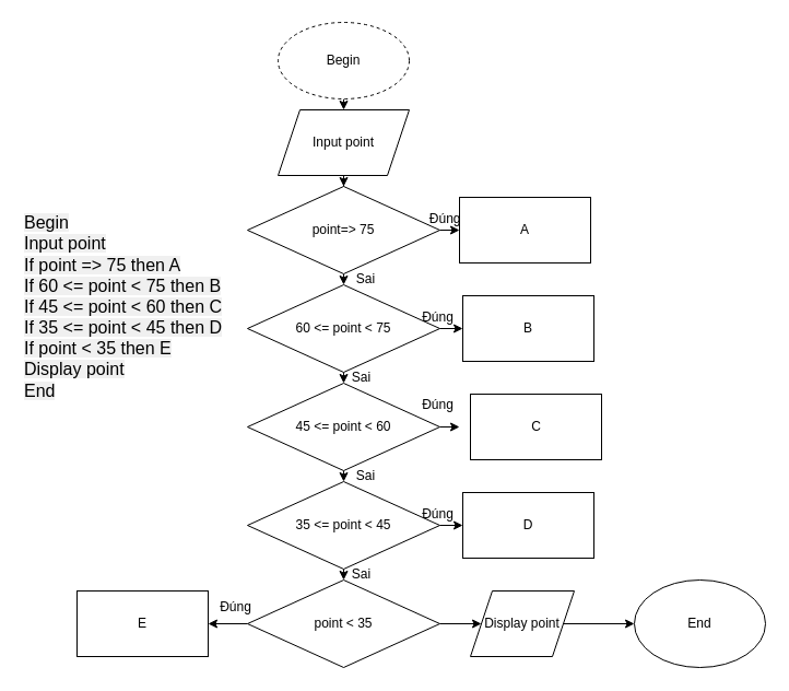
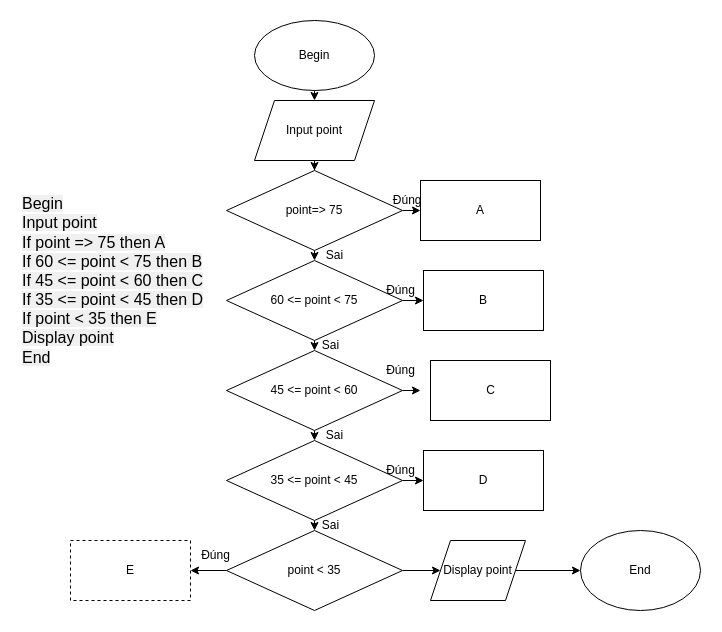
  <mxCell id="0" />
  <mxCell id="1" parent="0" />
  <mxCell id="2" value="&lt;span style=&quot;font-size: 16px; background-color: rgb(240, 240, 240);&quot;&gt;Begin&lt;/span&gt;&lt;br style=&quot;-webkit-font-smoothing: antialiased; font-size: 16px; background-color: rgb(240, 240, 240);&quot;&gt;&lt;span style=&quot;font-size: 16px; background-color: rgb(240, 240, 240);&quot;&gt;Input point&lt;/span&gt;&lt;br style=&quot;-webkit-font-smoothing: antialiased; font-size: 16px; background-color: rgb(240, 240, 240);&quot;&gt;&lt;span style=&quot;font-size: 16px; background-color: rgb(240, 240, 240);&quot;&gt;If point =&amp;gt; 75 then A&lt;/span&gt;&lt;br style=&quot;-webkit-font-smoothing: antialiased; font-size: 16px; background-color: rgb(240, 240, 240);&quot;&gt;&lt;span style=&quot;font-size: 16px; background-color: rgb(240, 240, 240);&quot;&gt;If 60 &amp;lt;= point &amp;lt; 75 then B&lt;/span&gt;&lt;br style=&quot;-webkit-font-smoothing: antialiased; font-size: 16px; background-color: rgb(240, 240, 240);&quot;&gt;&lt;span style=&quot;font-size: 16px; background-color: rgb(240, 240, 240);&quot;&gt;If 45 &amp;lt;= point &amp;lt; 60 then C&lt;/span&gt;&lt;br style=&quot;-webkit-font-smoothing: antialiased; font-size: 16px; background-color: rgb(240, 240, 240);&quot;&gt;&lt;span style=&quot;font-size: 16px; background-color: rgb(240, 240, 240);&quot;&gt;If 35 &amp;lt;= point &amp;lt; 45 then D&lt;/span&gt;&lt;br style=&quot;-webkit-font-smoothing: antialiased; font-size: 16px; background-color: rgb(240, 240, 240);&quot;&gt;&lt;span style=&quot;font-size: 16px; background-color: rgb(240, 240, 240);&quot;&gt;If point &amp;lt; 35 then E&lt;/span&gt;&lt;br style=&quot;-webkit-font-smoothing: antialiased; font-size: 16px; background-color: rgb(240, 240, 240);&quot;&gt;&lt;div style=&quot;&quot;&gt;&lt;span style=&quot;background-color: rgb(240, 240, 240); font-size: 16px;&quot;&gt;Display point&lt;/span&gt;&lt;/div&gt;&lt;div style=&quot;&quot;&gt;&lt;span style=&quot;font-size: 16px; background-color: rgb(240, 240, 240);&quot;&gt;End&lt;/span&gt;&lt;/div&gt;" style="text;html=1;strokeColor=none;fillColor=none;align=left;verticalAlign=middle;whiteSpace=wrap;rounded=0;" vertex="1" parent="1"><mxGeometry x="20" y="150" width="320" height="260" as="geometry" /></mxCell>
  <mxCell id="3" style="edgeStyle=orthogonalEdgeStyle;rounded=0;orthogonalLoop=1;jettySize=auto;html=1;exitX=0.5;exitY=1;exitDx=0;exitDy=0;entryX=0.5;entryY=0;entryDx=0;entryDy=0;" edge="1" parent="1" source="4" target="6"><mxGeometry relative="1" as="geometry" /></mxCell>
- <mxCell id="4" value="Begin" style="ellipse;whiteSpace=wrap;html=1;dashed=1;" vertex="1" parent="1"><mxGeometry x="254" y="20" width="120" height="70" as="geometry" /></mxCell>
+ <mxCell id="4" value="Begin" style="ellipse;whiteSpace=wrap;html=1;" vertex="1" parent="1"><mxGeometry x="254" y="20" width="120" height="70" as="geometry" /></mxCell>
  <mxCell id="5" style="edgeStyle=orthogonalEdgeStyle;rounded=0;orthogonalLoop=1;jettySize=auto;html=1;exitX=0.5;exitY=1;exitDx=0;exitDy=0;" edge="1" parent="1" source="6" target="9"><mxGeometry relative="1" as="geometry" /></mxCell>
  <mxCell id="6" value="Input point" style="shape=parallelogram;perimeter=parallelogramPerimeter;whiteSpace=wrap;html=1;fixedSize=1;" vertex="1" parent="1"><mxGeometry x="254" y="100" width="120" height="60" as="geometry" /></mxCell>
  <mxCell id="7" style="edgeStyle=orthogonalEdgeStyle;rounded=0;orthogonalLoop=1;jettySize=auto;html=1;exitX=0.5;exitY=1;exitDx=0;exitDy=0;entryX=0.5;entryY=0;entryDx=0;entryDy=0;" edge="1" parent="1" source="9" target="15"><mxGeometry relative="1" as="geometry" /></mxCell>
  <mxCell id="8" style="edgeStyle=orthogonalEdgeStyle;rounded=0;orthogonalLoop=1;jettySize=auto;html=1;exitX=1;exitY=0.5;exitDx=0;exitDy=0;entryX=0;entryY=0.5;entryDx=0;entryDy=0;" edge="1" parent="1" source="9" target="23"><mxGeometry relative="1" as="geometry" /></mxCell>
  <mxCell id="9" value="point=&amp;gt; 75" style="rhombus;whiteSpace=wrap;html=1;" vertex="1" parent="1"><mxGeometry x="226" y="170" width="176" height="80" as="geometry" /></mxCell>
  <mxCell id="10" style="edgeStyle=orthogonalEdgeStyle;rounded=0;orthogonalLoop=1;jettySize=auto;html=1;exitX=0.5;exitY=1;exitDx=0;exitDy=0;entryX=0.5;entryY=0;entryDx=0;entryDy=0;" edge="1" parent="1" source="12" target="18"><mxGeometry relative="1" as="geometry" /></mxCell>
  <mxCell id="11" style="edgeStyle=orthogonalEdgeStyle;rounded=0;orthogonalLoop=1;jettySize=auto;html=1;exitX=1;exitY=0.5;exitDx=0;exitDy=0;" edge="1" parent="1" source="12"><mxGeometry relative="1" as="geometry"><mxPoint x="420" y="390" as="targetPoint" /></mxGeometry></mxCell>
  <mxCell id="12" value="45 &amp;lt;= point &amp;lt; 60" style="rhombus;whiteSpace=wrap;html=1;" vertex="1" parent="1"><mxGeometry x="226" y="350" width="176" height="80" as="geometry" /></mxCell>
  <mxCell id="13" style="edgeStyle=orthogonalEdgeStyle;rounded=0;orthogonalLoop=1;jettySize=auto;html=1;exitX=0.5;exitY=1;exitDx=0;exitDy=0;entryX=0.5;entryY=0;entryDx=0;entryDy=0;" edge="1" parent="1" source="15" target="12"><mxGeometry relative="1" as="geometry" /></mxCell>
  <mxCell id="14" style="edgeStyle=orthogonalEdgeStyle;rounded=0;orthogonalLoop=1;jettySize=auto;html=1;exitX=1;exitY=0.5;exitDx=0;exitDy=0;entryX=0;entryY=0.5;entryDx=0;entryDy=0;" edge="1" parent="1" source="15" target="24"><mxGeometry relative="1" as="geometry" /></mxCell>
  <mxCell id="15" value="60 &amp;lt;= point &amp;lt; 75" style="rhombus;whiteSpace=wrap;html=1;" vertex="1" parent="1"><mxGeometry x="226" y="260" width="176" height="80" as="geometry" /></mxCell>
  <mxCell id="16" style="edgeStyle=orthogonalEdgeStyle;rounded=0;orthogonalLoop=1;jettySize=auto;html=1;exitX=0.5;exitY=1;exitDx=0;exitDy=0;entryX=0.5;entryY=0;entryDx=0;entryDy=0;" edge="1" parent="1" source="18" target="21"><mxGeometry relative="1" as="geometry" /></mxCell>
  <mxCell id="17" style="edgeStyle=orthogonalEdgeStyle;rounded=0;orthogonalLoop=1;jettySize=auto;html=1;exitX=1;exitY=0.5;exitDx=0;exitDy=0;entryX=0;entryY=0.5;entryDx=0;entryDy=0;" edge="1" parent="1" source="18" target="26"><mxGeometry relative="1" as="geometry" /></mxCell>
  <mxCell id="18" value="35 &amp;lt;= point &amp;lt; 45" style="rhombus;whiteSpace=wrap;html=1;" vertex="1" parent="1"><mxGeometry x="226" y="440" width="176" height="80" as="geometry" /></mxCell>
  <mxCell id="19" style="edgeStyle=orthogonalEdgeStyle;rounded=0;orthogonalLoop=1;jettySize=auto;html=1;exitX=0;exitY=0.5;exitDx=0;exitDy=0;entryX=1;entryY=0.5;entryDx=0;entryDy=0;" edge="1" parent="1" source="21" target="22"><mxGeometry relative="1" as="geometry" /></mxCell>
  <mxCell id="20" style="edgeStyle=orthogonalEdgeStyle;rounded=0;orthogonalLoop=1;jettySize=auto;html=1;exitX=1;exitY=0.5;exitDx=0;exitDy=0;entryX=0;entryY=0.5;entryDx=0;entryDy=0;" edge="1" parent="1" source="21" target="28"><mxGeometry relative="1" as="geometry" /></mxCell>
  <mxCell id="21" value="point &amp;lt; 35" style="rhombus;whiteSpace=wrap;html=1;" vertex="1" parent="1"><mxGeometry x="226" y="530" width="176" height="80" as="geometry" /></mxCell>
- <mxCell id="22" value="E" style="rounded=0;whiteSpace=wrap;html=1;" vertex="1" parent="1"><mxGeometry x="70" y="540" width="120" height="60" as="geometry" /></mxCell>
+ <mxCell id="22" value="E" style="rounded=0;whiteSpace=wrap;html=1;dashed=1;" vertex="1" parent="1"><mxGeometry x="70" y="540" width="120" height="60" as="geometry" /></mxCell>
  <mxCell id="23" value="A" style="rounded=0;whiteSpace=wrap;html=1;" vertex="1" parent="1"><mxGeometry x="420" y="180" width="120" height="60" as="geometry" /></mxCell>
  <mxCell id="24" value="B" style="rounded=0;whiteSpace=wrap;html=1;" vertex="1" parent="1"><mxGeometry x="423" y="270" width="120" height="60" as="geometry" /></mxCell>
  <mxCell id="25" value="" style="rounded=0;whiteSpace=wrap;html=1;" vertex="1" parent="1"><mxGeometry x="430" y="360" width="120" height="60" as="geometry" /></mxCell>
  <mxCell id="26" value="D" style="rounded=0;whiteSpace=wrap;html=1;" vertex="1" parent="1"><mxGeometry x="423" y="450" width="120" height="60" as="geometry" /></mxCell>
  <mxCell id="27" style="edgeStyle=orthogonalEdgeStyle;rounded=0;orthogonalLoop=1;jettySize=auto;html=1;exitX=1;exitY=0.5;exitDx=0;exitDy=0;entryX=0;entryY=0.5;entryDx=0;entryDy=0;" edge="1" parent="1" source="28" target="29"><mxGeometry relative="1" as="geometry" /></mxCell>
  <mxCell id="28" value="Display point" style="shape=parallelogram;perimeter=parallelogramPerimeter;whiteSpace=wrap;html=1;fixedSize=1;" vertex="1" parent="1"><mxGeometry x="430" y="540" width="95" height="60" as="geometry" /></mxCell>
  <mxCell id="29" value="End" style="ellipse;whiteSpace=wrap;html=1;" vertex="1" parent="1"><mxGeometry x="580" y="530" width="120" height="80" as="geometry" /></mxCell>
  <mxCell id="30" value="C" style="text;html=1;align=center;verticalAlign=middle;resizable=0;points=[];autosize=1;strokeColor=none;fillColor=none;" vertex="1" parent="1"><mxGeometry x="475" y="375" width="30" height="30" as="geometry" /></mxCell>
  <mxCell id="31" value="Đúng&amp;nbsp;&amp;nbsp;" style="text;html=1;align=center;verticalAlign=middle;resizable=0;points=[];autosize=1;strokeColor=none;fillColor=none;" vertex="1" parent="1"><mxGeometry x="380" y="185" width="60" height="30" as="geometry" /></mxCell>
  <mxCell id="32" value="Đúng" style="text;html=1;align=center;verticalAlign=middle;resizable=0;points=[];autosize=1;strokeColor=none;fillColor=none;" vertex="1" parent="1"><mxGeometry x="375" y="275" width="50" height="30" as="geometry" /></mxCell>
  <mxCell id="33" value="Đúng" style="text;html=1;align=center;verticalAlign=middle;resizable=0;points=[];autosize=1;strokeColor=none;fillColor=none;" vertex="1" parent="1"><mxGeometry x="375" y="355" width="50" height="30" as="geometry" /></mxCell>
  <mxCell id="34" value="Đúng" style="text;html=1;align=center;verticalAlign=middle;resizable=0;points=[];autosize=1;strokeColor=none;fillColor=none;" vertex="1" parent="1"><mxGeometry x="375" y="455" width="50" height="30" as="geometry" /></mxCell>
  <mxCell id="35" value="Sai" style="text;html=1;align=center;verticalAlign=middle;resizable=0;points=[];autosize=1;strokeColor=none;fillColor=none;" vertex="1" parent="1"><mxGeometry x="310" y="510" width="40" height="30" as="geometry" /></mxCell>
  <mxCell id="36" value="Sai" style="text;html=1;align=center;verticalAlign=middle;resizable=0;points=[];autosize=1;strokeColor=none;fillColor=none;" vertex="1" parent="1"><mxGeometry x="314" y="420" width="40" height="30" as="geometry" /></mxCell>
  <mxCell id="37" value="Sai" style="text;html=1;align=center;verticalAlign=middle;resizable=0;points=[];autosize=1;strokeColor=none;fillColor=none;" vertex="1" parent="1"><mxGeometry x="310" y="330" width="40" height="30" as="geometry" /></mxCell>
  <mxCell id="38" value="Sai" style="text;html=1;align=center;verticalAlign=middle;resizable=0;points=[];autosize=1;strokeColor=none;fillColor=none;" vertex="1" parent="1"><mxGeometry x="314" y="240" width="40" height="30" as="geometry" /></mxCell>
  <mxCell id="39" value="Đúng" style="text;html=1;align=center;verticalAlign=middle;resizable=0;points=[];autosize=1;strokeColor=none;fillColor=none;" vertex="1" parent="1"><mxGeometry x="190" y="540" width="50" height="30" as="geometry" /></mxCell>
